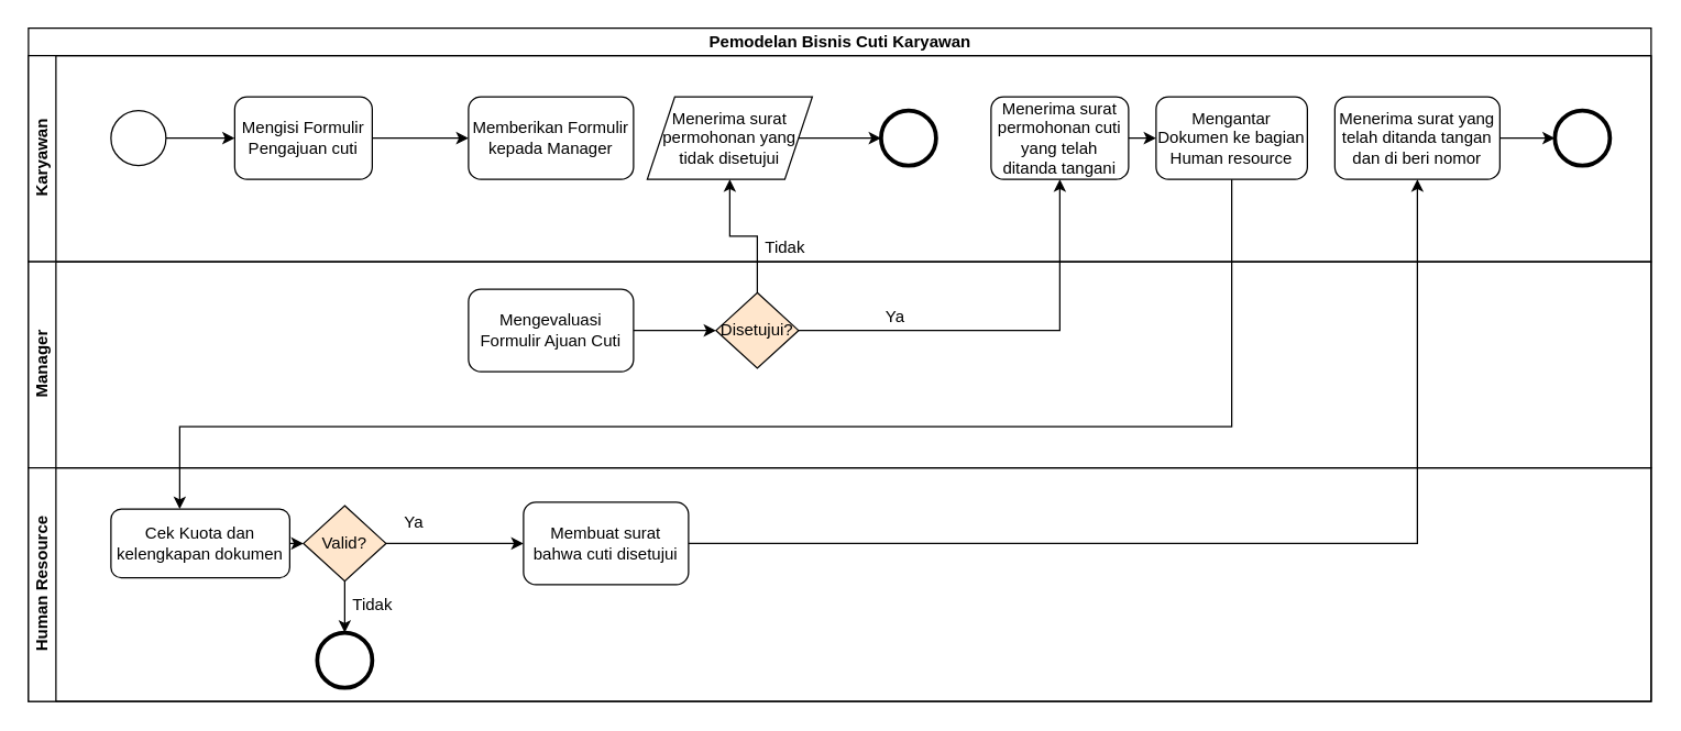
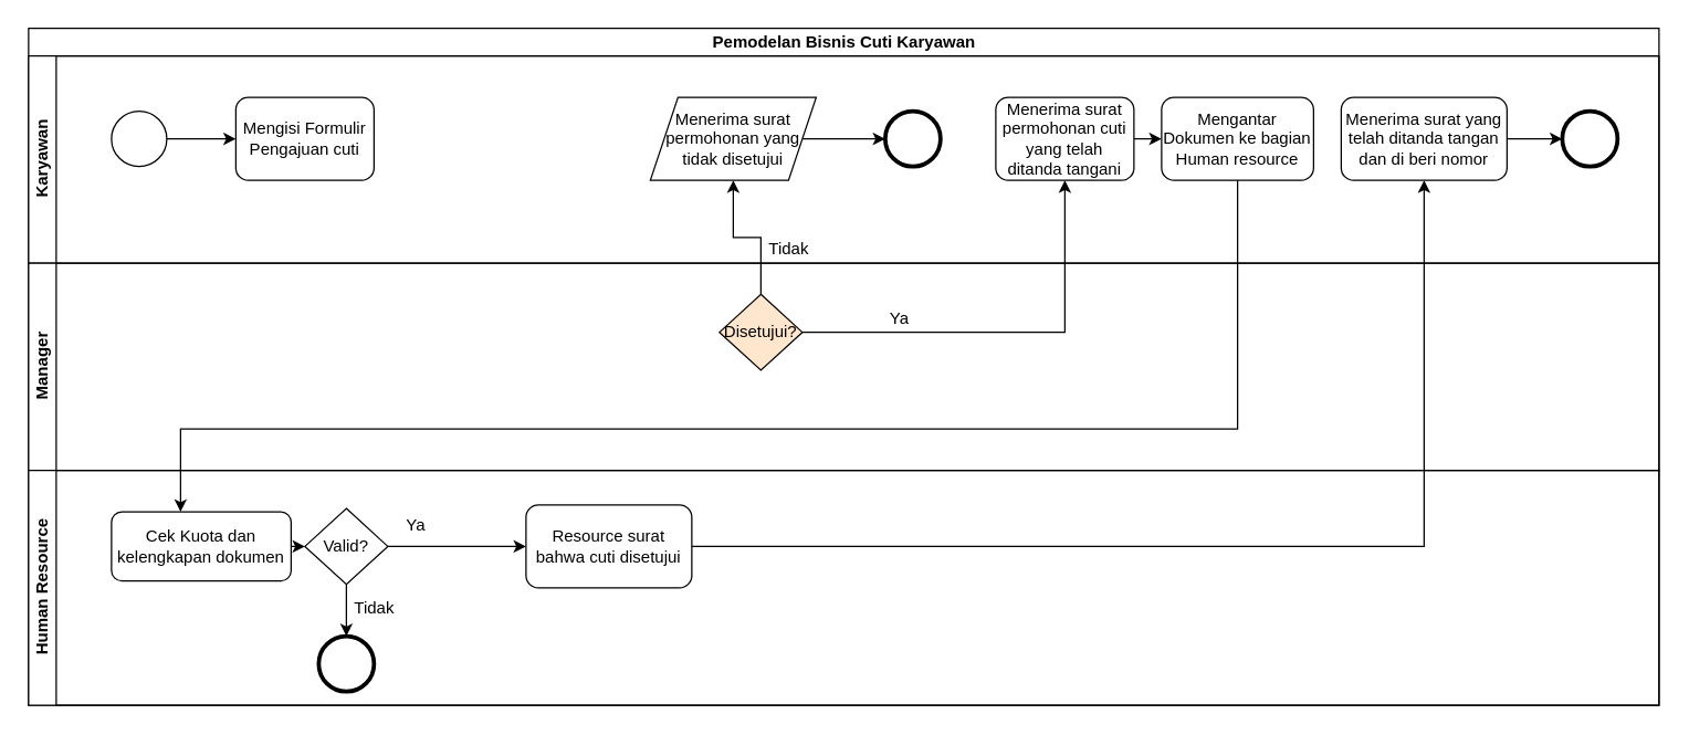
  <mxCell id="0" />
  <mxCell id="1" parent="0" />
  <mxCell id="2" value="Pemodelan Bisnis Cuti Karyawan" style="swimlane;html=1;childLayout=stackLayout;resizeParent=1;resizeParentMax=0;horizontal=1;startSize=20;horizontalStack=0;" vertex="1" parent="1"><mxGeometry x="20" y="20" width="1180" height="490" as="geometry" /></mxCell>
  <mxCell id="3" value="Karyawan" style="swimlane;html=1;startSize=20;horizontal=0;" vertex="1" parent="2"><mxGeometry y="20" width="1180" height="150" as="geometry" /></mxCell>
  <mxCell id="4" style="edgeStyle=orthogonalEdgeStyle;rounded=0;orthogonalLoop=1;jettySize=auto;html=1;exitX=1;exitY=0.5;exitDx=0;exitDy=0;" edge="1" parent="3" source="5" target="7"><mxGeometry relative="1" as="geometry" /></mxCell>
  <mxCell id="5" value="" style="shape=mxgraph.bpmn.shape;html=1;verticalLabelPosition=bottom;labelBackgroundColor=#ffffff;verticalAlign=top;align=center;perimeter=ellipsePerimeter;outlineConnect=0;outline=standard;symbol=general;" vertex="1" parent="3"><mxGeometry x="60" y="40" width="40" height="40" as="geometry" /></mxCell>
- <mxCell id="6" style="edgeStyle=orthogonalEdgeStyle;rounded=0;orthogonalLoop=1;jettySize=auto;html=1;exitX=1;exitY=0.5;exitDx=0;exitDy=0;entryX=0;entryY=0.5;entryDx=0;entryDy=0;" edge="1" parent="3" source="7" target="8"><mxGeometry relative="1" as="geometry" /></mxCell>
  <mxCell id="7" value="Mengisi Formulir Pengajuan cuti" style="shape=ext;rounded=1;html=1;whiteSpace=wrap;" vertex="1" parent="3"><mxGeometry x="150" y="30" width="100" height="60" as="geometry" /></mxCell>
- <mxCell id="8" value="Memberikan Formulir kepada Manager" style="shape=ext;rounded=1;html=1;whiteSpace=wrap;" vertex="1" parent="3"><mxGeometry x="320" y="30" width="120" height="60" as="geometry" /></mxCell>
  <mxCell id="9" value="" style="shape=mxgraph.bpmn.shape;html=1;verticalLabelPosition=bottom;labelBackgroundColor=#ffffff;verticalAlign=top;align=center;perimeter=ellipsePerimeter;outlineConnect=0;outline=end;symbol=general;" vertex="1" parent="3"><mxGeometry x="620" y="40" width="40" height="40" as="geometry" /></mxCell>
  <mxCell id="10" value="Tidak" style="text;html=1;align=center;verticalAlign=middle;resizable=0;points=[];autosize=1;" vertex="1" parent="3"><mxGeometry x="530" y="130" width="40" height="20" as="geometry" /></mxCell>
  <mxCell id="11" style="edgeStyle=orthogonalEdgeStyle;rounded=0;orthogonalLoop=1;jettySize=auto;html=1;exitX=1;exitY=0.5;exitDx=0;exitDy=0;entryX=0;entryY=0.5;entryDx=0;entryDy=0;" edge="1" parent="3" source="12" target="9"><mxGeometry relative="1" as="geometry" /></mxCell>
  <mxCell id="12" value="Menerima surat permohonan yang tidak disetujui" style="shape=parallelogram;perimeter=parallelogramPerimeter;whiteSpace=wrap;html=1;fixedSize=1;" vertex="1" parent="3"><mxGeometry x="450" y="30" width="120" height="60" as="geometry" /></mxCell>
  <mxCell id="13" style="edgeStyle=orthogonalEdgeStyle;rounded=0;orthogonalLoop=1;jettySize=auto;html=1;exitX=1;exitY=0.5;exitDx=0;exitDy=0;entryX=0;entryY=0.5;entryDx=0;entryDy=0;" edge="1" parent="3" source="14" target="15"><mxGeometry relative="1" as="geometry" /></mxCell>
  <mxCell id="14" value="Menerima surat permohonan cuti yang telah ditanda tangani" style="shape=ext;rounded=1;html=1;whiteSpace=wrap;" vertex="1" parent="3"><mxGeometry x="700" y="30" width="100" height="60" as="geometry" /></mxCell>
  <mxCell id="15" value="Mengantar Dokumen ke bagian Human resource" style="shape=ext;rounded=1;html=1;whiteSpace=wrap;" vertex="1" parent="3"><mxGeometry x="820" y="30" width="110" height="60" as="geometry" /></mxCell>
  <mxCell id="16" style="edgeStyle=orthogonalEdgeStyle;rounded=0;orthogonalLoop=1;jettySize=auto;html=1;exitX=1;exitY=0.5;exitDx=0;exitDy=0;entryX=0;entryY=0.5;entryDx=0;entryDy=0;" edge="1" parent="3" source="17" target="18"><mxGeometry relative="1" as="geometry" /></mxCell>
  <mxCell id="17" value="Menerima surat yang telah ditanda tangan dan di beri nomor" style="shape=ext;rounded=1;html=1;whiteSpace=wrap;" vertex="1" parent="3"><mxGeometry x="950" y="30" width="120" height="60" as="geometry" /></mxCell>
  <mxCell id="18" value="" style="shape=mxgraph.bpmn.shape;html=1;verticalLabelPosition=bottom;labelBackgroundColor=#ffffff;verticalAlign=top;align=center;perimeter=ellipsePerimeter;outlineConnect=0;outline=end;symbol=general;" vertex="1" parent="3"><mxGeometry x="1110" y="40" width="40" height="40" as="geometry" /></mxCell>
  <mxCell id="19" value="Manager" style="swimlane;html=1;startSize=20;horizontal=0;" vertex="1" parent="2"><mxGeometry y="170" width="1180" height="150" as="geometry" /></mxCell>
- <mxCell id="20" style="edgeStyle=orthogonalEdgeStyle;rounded=0;orthogonalLoop=1;jettySize=auto;html=1;exitX=1;exitY=0.5;exitDx=0;exitDy=0;entryX=0;entryY=0.5;entryDx=0;entryDy=0;" edge="1" parent="19" source="21" target="22"><mxGeometry relative="1" as="geometry" /></mxCell>
- <mxCell id="21" value="Mengevaluasi Formulir Ajuan Cuti" style="shape=ext;rounded=1;html=1;whiteSpace=wrap;" vertex="1" parent="19"><mxGeometry x="320" y="20" width="120" height="60" as="geometry" /></mxCell>
  <mxCell id="22" value="Disetujui?" style="rhombus;whiteSpace=wrap;html=1;fillColor=#ffe6cc;" vertex="1" parent="19"><mxGeometry x="500" y="22.5" width="60" height="55" as="geometry" /></mxCell>
  <mxCell id="23" style="edgeStyle=orthogonalEdgeStyle;rounded=0;orthogonalLoop=1;jettySize=auto;html=1;exitX=0.5;exitY=0;exitDx=0;exitDy=0;entryX=0.5;entryY=1;entryDx=0;entryDy=0;" edge="1" parent="2" source="22" target="12"><mxGeometry relative="1" as="geometry" /></mxCell>
  <mxCell id="24" style="edgeStyle=orthogonalEdgeStyle;rounded=0;orthogonalLoop=1;jettySize=auto;html=1;exitX=1;exitY=0.5;exitDx=0;exitDy=0;entryX=0.5;entryY=1;entryDx=0;entryDy=0;" edge="1" parent="2" source="22" target="14"><mxGeometry relative="1" as="geometry" /></mxCell>
  <mxCell id="25" style="edgeStyle=orthogonalEdgeStyle;rounded=0;orthogonalLoop=1;jettySize=auto;html=1;exitX=0.5;exitY=1;exitDx=0;exitDy=0;" edge="1" parent="2" source="15" target="28"><mxGeometry relative="1" as="geometry"><Array as="points"><mxPoint x="875" y="290" /><mxPoint x="110" y="290" /></Array></mxGeometry></mxCell>
  <mxCell id="26" value="Human Resource" style="swimlane;html=1;startSize=20;horizontal=0;" vertex="1" parent="2"><mxGeometry y="320" width="1180" height="170" as="geometry" /></mxCell>
  <mxCell id="27" style="edgeStyle=orthogonalEdgeStyle;rounded=0;orthogonalLoop=1;jettySize=auto;html=1;exitX=1;exitY=0.5;exitDx=0;exitDy=0;entryX=0;entryY=0.5;entryDx=0;entryDy=0;" edge="1" parent="26" source="28" target="31"><mxGeometry relative="1" as="geometry" /></mxCell>
  <mxCell id="28" value="Cek Kuota dan kelengkapan dokumen" style="shape=ext;rounded=1;html=1;whiteSpace=wrap;" vertex="1" parent="26"><mxGeometry x="60" y="30" width="130" height="50" as="geometry" /></mxCell>
  <mxCell id="29" style="edgeStyle=orthogonalEdgeStyle;rounded=0;orthogonalLoop=1;jettySize=auto;html=1;exitX=0.5;exitY=1;exitDx=0;exitDy=0;entryX=0.5;entryY=0;entryDx=0;entryDy=0;" edge="1" parent="26" source="31" target="32"><mxGeometry relative="1" as="geometry" /></mxCell>
  <mxCell id="30" style="edgeStyle=orthogonalEdgeStyle;rounded=0;orthogonalLoop=1;jettySize=auto;html=1;exitX=1;exitY=0.5;exitDx=0;exitDy=0;entryX=0;entryY=0.5;entryDx=0;entryDy=0;" edge="1" parent="26" source="31" target="33"><mxGeometry relative="1" as="geometry" /></mxCell>
- <mxCell id="31" value="Valid?" style="rhombus;whiteSpace=wrap;html=1;fillColor=#ffe6cc;" vertex="1" parent="26"><mxGeometry x="200" y="27.5" width="60" height="55" as="geometry" /></mxCell>
+ <mxCell id="31" value="Valid?" style="rhombus;whiteSpace=wrap;html=1;" vertex="1" parent="26"><mxGeometry x="200" y="27.5" width="60" height="55" as="geometry" /></mxCell>
  <mxCell id="32" value="" style="shape=mxgraph.bpmn.shape;html=1;verticalLabelPosition=bottom;labelBackgroundColor=#ffffff;verticalAlign=top;align=center;perimeter=ellipsePerimeter;outlineConnect=0;outline=end;symbol=general;" vertex="1" parent="26"><mxGeometry x="210" y="120" width="40" height="40" as="geometry" /></mxCell>
- <mxCell id="33" value="Membuat surat bahwa cuti disetujui" style="shape=ext;rounded=1;html=1;whiteSpace=wrap;" vertex="1" parent="26"><mxGeometry x="360" y="25" width="120" height="60" as="geometry" /></mxCell>
+ <mxCell id="33" value="Resource surat bahwa cuti disetujui" style="shape=ext;rounded=1;html=1;whiteSpace=wrap;" vertex="1" parent="26"><mxGeometry x="360" y="25" width="120" height="60" as="geometry" /></mxCell>
  <mxCell id="34" value="Tidak" style="text;html=1;align=center;verticalAlign=middle;resizable=0;points=[];autosize=1;" vertex="1" parent="26"><mxGeometry x="230" y="90" width="40" height="20" as="geometry" /></mxCell>
  <mxCell id="35" style="edgeStyle=orthogonalEdgeStyle;rounded=0;orthogonalLoop=1;jettySize=auto;html=1;exitX=1;exitY=0.5;exitDx=0;exitDy=0;entryX=0.5;entryY=1;entryDx=0;entryDy=0;" edge="1" parent="2" source="33" target="17"><mxGeometry relative="1" as="geometry" /></mxCell>
  <mxCell id="36" value="Ya" style="text;html=1;align=center;verticalAlign=middle;resizable=0;points=[];autosize=1;" vertex="1" parent="1"><mxGeometry x="635" y="220" width="30" height="20" as="geometry" /></mxCell>
  <mxCell id="37" value="Ya" style="text;html=1;align=center;verticalAlign=middle;resizable=0;points=[];autosize=1;" vertex="1" parent="1"><mxGeometry x="285" y="370" width="30" height="20" as="geometry" /></mxCell>
